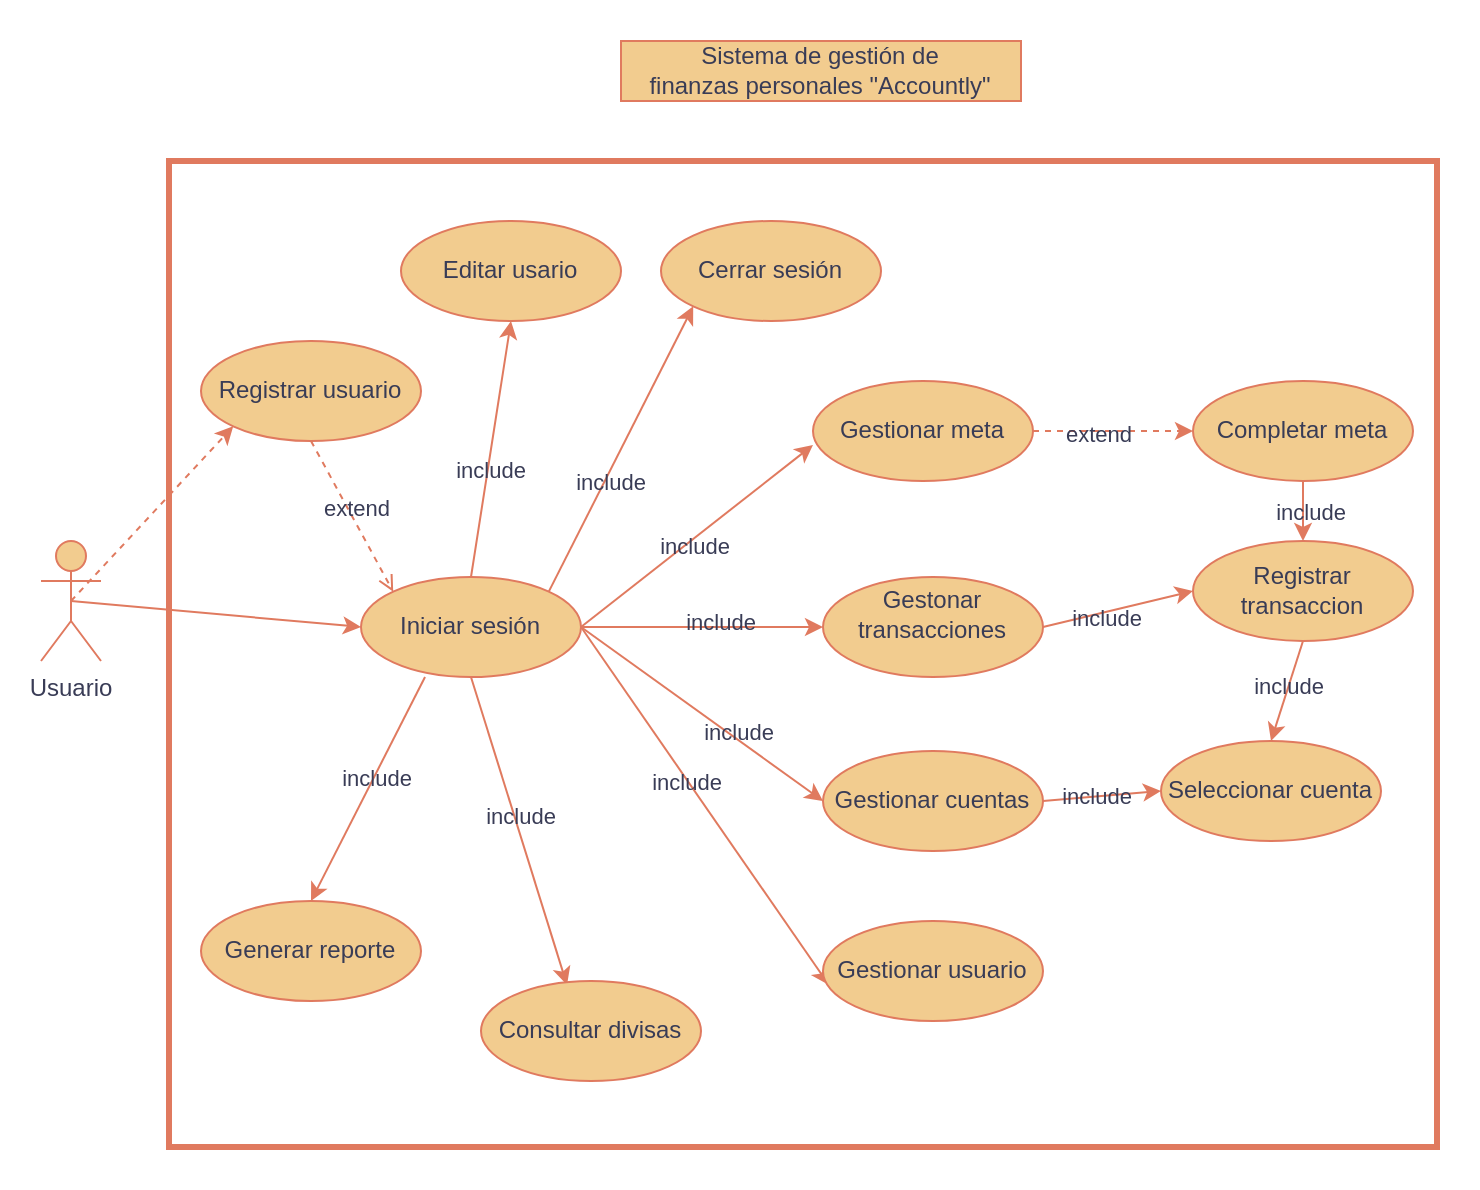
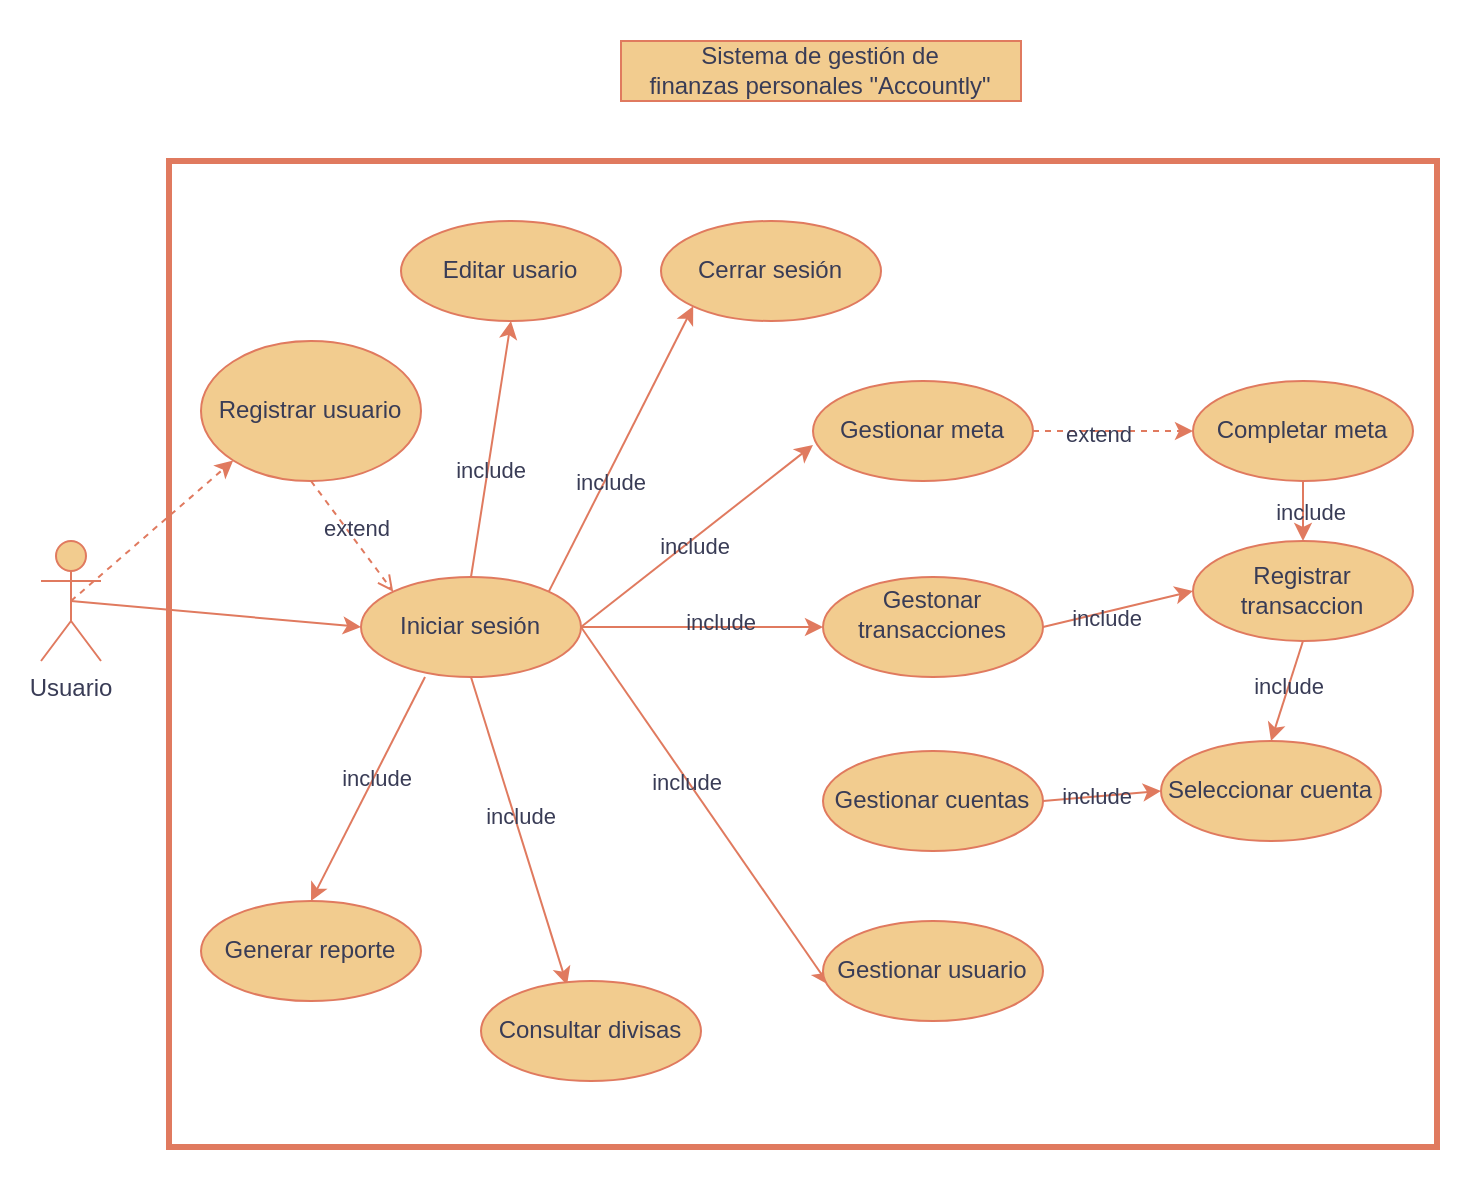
  <mxCell id="0" />
  <mxCell id="1" parent="0" />
  <mxCell id="2" value="" style="rounded=0;whiteSpace=wrap;html=1;strokeColor=#E07A5F;fillColor=none;strokeWidth=3;labelBackgroundColor=none;fontColor=#393C56;" parent="1" vertex="1"><mxGeometry x="84" y="80" width="634" height="493" as="geometry" /></mxCell>
  <mxCell id="3" style="rounded=0;orthogonalLoop=1;jettySize=auto;html=1;exitX=0.5;exitY=0.5;exitDx=0;exitDy=0;exitPerimeter=0;entryX=0;entryY=0.5;entryDx=0;entryDy=0;labelBackgroundColor=none;strokeColor=#E07A5F;fontColor=default;" edge="1" parent="1" source="5" target="22"><mxGeometry relative="1" as="geometry" /></mxCell>
  <mxCell id="4" style="rounded=0;orthogonalLoop=1;jettySize=auto;html=1;exitX=0.5;exitY=0.5;exitDx=0;exitDy=0;exitPerimeter=0;entryX=0;entryY=1;entryDx=0;entryDy=0;dashed=1;labelBackgroundColor=none;strokeColor=#E07A5F;fontColor=default;" edge="1" parent="1" source="5" target="25"><mxGeometry relative="1" as="geometry" /></mxCell>
  <mxCell id="5" value="Usuario" style="shape=umlActor;verticalLabelPosition=bottom;verticalAlign=top;html=1;outlineConnect=0;fontColor=#393C56;labelBackgroundColor=none;fillColor=#F2CC8F;strokeColor=#E07A5F;" parent="1" vertex="1"><mxGeometry x="20" y="270" width="30" height="60" as="geometry" /></mxCell>
  <mxCell id="6" style="rounded=0;orthogonalLoop=1;jettySize=auto;html=1;exitX=0.291;exitY=1;exitDx=0;exitDy=0;entryX=0.5;entryY=0;entryDx=0;entryDy=0;exitPerimeter=0;labelBackgroundColor=none;strokeColor=#E07A5F;fontColor=default;" edge="1" parent="1" source="22" target="36"><mxGeometry relative="1" as="geometry" /></mxCell>
  <mxCell id="7" value="include" style="edgeLabel;html=1;align=center;verticalAlign=middle;resizable=0;points=[];labelBackgroundColor=none;fontColor=#393C56;" vertex="1" connectable="0" parent="6"><mxGeometry x="-0.117" y="1" relative="1" as="geometry"><mxPoint y="1" as="offset" /></mxGeometry></mxCell>
  <mxCell id="8" style="rounded=0;orthogonalLoop=1;jettySize=auto;html=1;exitX=0.5;exitY=1;exitDx=0;exitDy=0;entryX=0.391;entryY=0.04;entryDx=0;entryDy=0;entryPerimeter=0;labelBackgroundColor=none;strokeColor=#E07A5F;fontColor=default;" edge="1" parent="1" source="22" target="42"><mxGeometry relative="1" as="geometry" /></mxCell>
  <mxCell id="9" value="include" style="edgeLabel;html=1;align=center;verticalAlign=middle;resizable=0;points=[];labelBackgroundColor=none;fontColor=#393C56;" vertex="1" connectable="0" parent="8"><mxGeometry x="-0.079" y="3" relative="1" as="geometry"><mxPoint as="offset" /></mxGeometry></mxCell>
- <mxCell id="10" style="rounded=0;orthogonalLoop=1;jettySize=auto;html=1;exitX=1;exitY=0.5;exitDx=0;exitDy=0;entryX=0;entryY=0.5;entryDx=0;entryDy=0;labelBackgroundColor=none;strokeColor=#E07A5F;fontColor=default;" edge="1" parent="1" source="22" target="28"><mxGeometry relative="1" as="geometry" /></mxCell>
- <mxCell id="11" value="include" style="edgeLabel;html=1;align=center;verticalAlign=middle;resizable=0;points=[];labelBackgroundColor=none;fontColor=#393C56;" vertex="1" connectable="0" parent="10"><mxGeometry x="0.257" y="3" relative="1" as="geometry"><mxPoint as="offset" /></mxGeometry></mxCell>
  <mxCell id="12" style="rounded=0;orthogonalLoop=1;jettySize=auto;html=1;entryX=0;entryY=0.64;entryDx=0;entryDy=0;entryPerimeter=0;exitX=1;exitY=0.5;exitDx=0;exitDy=0;labelBackgroundColor=none;strokeColor=#E07A5F;fontColor=default;" edge="1" parent="1" source="22" target="31"><mxGeometry relative="1" as="geometry" /></mxCell>
  <mxCell id="13" value="include" style="edgeLabel;html=1;align=center;verticalAlign=middle;resizable=0;points=[];labelBackgroundColor=none;fontColor=#393C56;" vertex="1" connectable="0" parent="12"><mxGeometry x="-0.067" y="-3" relative="1" as="geometry"><mxPoint as="offset" /></mxGeometry></mxCell>
  <mxCell id="14" style="rounded=0;orthogonalLoop=1;jettySize=auto;html=1;entryX=0;entryY=0.5;entryDx=0;entryDy=0;exitX=1;exitY=0.5;exitDx=0;exitDy=0;labelBackgroundColor=none;strokeColor=#E07A5F;fontColor=default;" edge="1" parent="1" source="22" target="35"><mxGeometry relative="1" as="geometry" /></mxCell>
  <mxCell id="15" value="include" style="edgeLabel;html=1;align=center;verticalAlign=middle;resizable=0;points=[];labelBackgroundColor=none;fontColor=#393C56;" vertex="1" connectable="0" parent="14"><mxGeometry x="0.141" y="3" relative="1" as="geometry"><mxPoint as="offset" /></mxGeometry></mxCell>
  <mxCell id="16" style="rounded=0;orthogonalLoop=1;jettySize=auto;html=1;entryX=0.027;entryY=0.64;entryDx=0;entryDy=0;entryPerimeter=0;exitX=1;exitY=0.5;exitDx=0;exitDy=0;labelBackgroundColor=none;strokeColor=#E07A5F;fontColor=default;" edge="1" parent="1" source="22" target="32"><mxGeometry relative="1" as="geometry" /></mxCell>
  <mxCell id="17" value="include" style="edgeLabel;html=1;align=center;verticalAlign=middle;resizable=0;points=[];labelBackgroundColor=none;fontColor=#393C56;" vertex="1" connectable="0" parent="16"><mxGeometry x="-0.147" y="-1" relative="1" as="geometry"><mxPoint as="offset" /></mxGeometry></mxCell>
  <mxCell id="18" style="rounded=0;orthogonalLoop=1;jettySize=auto;html=1;exitX=0.5;exitY=0;exitDx=0;exitDy=0;entryX=0.5;entryY=1;entryDx=0;entryDy=0;labelBackgroundColor=none;strokeColor=#E07A5F;fontColor=default;" edge="1" parent="1" source="22" target="43"><mxGeometry relative="1" as="geometry" /></mxCell>
  <mxCell id="19" value="include" style="edgeLabel;html=1;align=center;verticalAlign=middle;resizable=0;points=[];labelBackgroundColor=none;fontColor=#393C56;" vertex="1" connectable="0" parent="18"><mxGeometry x="-0.17" y="-1" relative="1" as="geometry"><mxPoint as="offset" /></mxGeometry></mxCell>
  <mxCell id="20" style="rounded=0;orthogonalLoop=1;jettySize=auto;html=1;exitX=1;exitY=0;exitDx=0;exitDy=0;entryX=0;entryY=1;entryDx=0;entryDy=0;labelBackgroundColor=none;strokeColor=#E07A5F;fontColor=default;" edge="1" parent="1" source="22" target="41"><mxGeometry relative="1" as="geometry" /></mxCell>
  <mxCell id="21" value="include" style="edgeLabel;html=1;align=center;verticalAlign=middle;resizable=0;points=[];labelBackgroundColor=none;fontColor=#393C56;" vertex="1" connectable="0" parent="20"><mxGeometry x="-0.212" y="-2" relative="1" as="geometry"><mxPoint as="offset" /></mxGeometry></mxCell>
  <mxCell id="22" value="Iniciar sesión" style="ellipse;whiteSpace=wrap;html=1;fontColor=#393C56;labelBackgroundColor=none;fillColor=#F2CC8F;strokeColor=#E07A5F;" parent="1" vertex="1"><mxGeometry x="180" y="288" width="110" height="50" as="geometry" /></mxCell>
  <mxCell id="23" style="rounded=0;orthogonalLoop=1;jettySize=auto;html=1;exitX=0.5;exitY=1;exitDx=0;exitDy=0;entryX=0;entryY=0;entryDx=0;entryDy=0;dashed=1;labelBackgroundColor=none;strokeColor=#E07A5F;fontColor=default;endArrow=open;" edge="1" parent="1" source="25" target="22"><mxGeometry relative="1" as="geometry" /></mxCell>
  <mxCell id="24" value="extend" style="edgeLabel;html=1;align=center;verticalAlign=middle;resizable=0;points=[];labelBackgroundColor=none;fontColor=#393C56;" vertex="1" connectable="0" parent="23"><mxGeometry x="-0.068" y="4" relative="1" as="geometry"><mxPoint as="offset" /></mxGeometry></mxCell>
- <mxCell id="25" value="Registrar usuario" style="ellipse;whiteSpace=wrap;html=1;fontColor=#393C56;labelBackgroundColor=none;fillColor=#F2CC8F;strokeColor=#E07A5F;" parent="1" vertex="1"><mxGeometry x="100" y="170" width="110" height="50" as="geometry" /></mxCell>
+ <mxCell id="25" value="Registrar usuario" style="ellipse;whiteSpace=wrap;html=1;fontColor=#393C56;labelBackgroundColor=none;fillColor=#F2CC8F;strokeColor=#E07A5F;" parent="1" vertex="1"><mxGeometry x="100" y="170" width="110" height="70" as="geometry" /></mxCell>
  <mxCell id="26" style="rounded=0;orthogonalLoop=1;jettySize=auto;html=1;exitX=1;exitY=0.5;exitDx=0;exitDy=0;entryX=0;entryY=0.5;entryDx=0;entryDy=0;labelBackgroundColor=none;strokeColor=#E07A5F;fontColor=default;" edge="1" parent="1" source="28" target="44"><mxGeometry relative="1" as="geometry" /></mxCell>
  <mxCell id="27" value="include" style="edgeLabel;html=1;align=center;verticalAlign=middle;resizable=0;points=[];labelBackgroundColor=none;fontColor=#393C56;" vertex="1" connectable="0" parent="26"><mxGeometry x="-0.086" relative="1" as="geometry"><mxPoint as="offset" /></mxGeometry></mxCell>
  <mxCell id="28" value="Gestionar cuentas" style="ellipse;whiteSpace=wrap;html=1;fontColor=#393C56;labelBackgroundColor=none;fillColor=#F2CC8F;strokeColor=#E07A5F;" parent="1" vertex="1"><mxGeometry x="411" y="375" width="110" height="50" as="geometry" /></mxCell>
  <mxCell id="29" style="edgeStyle=orthogonalEdgeStyle;rounded=0;orthogonalLoop=1;jettySize=auto;html=1;exitX=1;exitY=0.5;exitDx=0;exitDy=0;entryX=0;entryY=0.5;entryDx=0;entryDy=0;strokeColor=#E07A5F;fontColor=default;fillColor=#F2CC8F;dashed=1;labelBackgroundColor=none;" edge="1" parent="1" source="31" target="39"><mxGeometry relative="1" as="geometry" /></mxCell>
  <mxCell id="30" value="extend" style="edgeLabel;html=1;align=center;verticalAlign=middle;resizable=0;points=[];fontColor=#393C56;labelBackgroundColor=none;" vertex="1" connectable="0" parent="29"><mxGeometry x="-0.208" y="-1" relative="1" as="geometry"><mxPoint as="offset" /></mxGeometry></mxCell>
  <mxCell id="31" value="Gestionar meta" style="ellipse;whiteSpace=wrap;html=1;fontColor=#393C56;labelBackgroundColor=none;fillColor=#F2CC8F;strokeColor=#E07A5F;" parent="1" vertex="1"><mxGeometry x="406" y="190" width="110" height="50" as="geometry" /></mxCell>
  <mxCell id="32" value="Gestionar usuario" style="ellipse;whiteSpace=wrap;html=1;fontColor=#393C56;labelBackgroundColor=none;fillColor=#F2CC8F;strokeColor=#E07A5F;" parent="1" vertex="1"><mxGeometry x="411" y="460" width="110" height="50" as="geometry" /></mxCell>
  <mxCell id="33" style="rounded=0;orthogonalLoop=1;jettySize=auto;html=1;exitX=1;exitY=0.5;exitDx=0;exitDy=0;entryX=0;entryY=0.5;entryDx=0;entryDy=0;labelBackgroundColor=none;strokeColor=#E07A5F;fontColor=default;" edge="1" parent="1" source="35" target="47"><mxGeometry relative="1" as="geometry" /></mxCell>
  <mxCell id="34" value="include" style="edgeLabel;html=1;align=center;verticalAlign=middle;resizable=0;points=[];labelBackgroundColor=none;fontColor=#393C56;" vertex="1" connectable="0" parent="33"><mxGeometry x="-0.163" y="-3" relative="1" as="geometry"><mxPoint as="offset" /></mxGeometry></mxCell>
  <mxCell id="35" value="Gestonar transacciones&lt;p class=&quot;MsoNormal&quot;&gt;&lt;span style=&quot;font-size: 9pt; line-height: 107%; font-family: Helvetica, sans-serif; background-image: initial; background-position: initial; background-size: initial; background-repeat: initial; background-attachment: initial; background-origin: initial; background-clip: initial;&quot;&gt;&lt;/span&gt;&lt;/p&gt;" style="ellipse;whiteSpace=wrap;html=1;fontColor=#393C56;labelBackgroundColor=none;fillColor=#F2CC8F;strokeColor=#E07A5F;" parent="1" vertex="1"><mxGeometry x="411" y="288" width="110" height="50" as="geometry" /></mxCell>
  <mxCell id="36" value="Generar reporte" style="ellipse;whiteSpace=wrap;html=1;fontColor=#393C56;labelBackgroundColor=none;fillColor=#F2CC8F;strokeColor=#E07A5F;" parent="1" vertex="1"><mxGeometry x="100" y="450" width="110" height="50" as="geometry" /></mxCell>
  <mxCell id="37" style="rounded=0;orthogonalLoop=1;jettySize=auto;html=1;exitX=0.5;exitY=1;exitDx=0;exitDy=0;entryX=0.5;entryY=0;entryDx=0;entryDy=0;labelBackgroundColor=none;strokeColor=#E07A5F;fontColor=default;" edge="1" parent="1" source="39" target="47"><mxGeometry relative="1" as="geometry" /></mxCell>
  <mxCell id="38" value="include" style="edgeLabel;html=1;align=center;verticalAlign=middle;resizable=0;points=[];labelBackgroundColor=none;fontColor=#393C56;" vertex="1" connectable="0" parent="37"><mxGeometry y="3" relative="1" as="geometry"><mxPoint as="offset" /></mxGeometry></mxCell>
  <mxCell id="39" value="Completar meta" style="ellipse;whiteSpace=wrap;html=1;fontColor=#393C56;labelBackgroundColor=none;fillColor=#F2CC8F;strokeColor=#E07A5F;" parent="1" vertex="1"><mxGeometry x="596" y="190" width="110" height="50" as="geometry" /></mxCell>
  <mxCell id="40" value="&lt;p class=&quot;MsoNormal&quot;&gt;Sistema de gestión de&lt;br/&gt;finanzas personales &quot;Accountly&quot;&lt;/p&gt;" style="text;html=1;align=center;verticalAlign=middle;whiteSpace=wrap;rounded=0;fillColor=#F2CC8F;strokeColor=#E07A5F;fontColor=#393C56;labelBackgroundColor=none;" parent="1" vertex="1"><mxGeometry x="310" y="20" width="200" height="30" as="geometry" /></mxCell>
  <mxCell id="41" value="Cerrar sesión" style="ellipse;whiteSpace=wrap;html=1;fontColor=#393C56;labelBackgroundColor=none;fillColor=#F2CC8F;strokeColor=#E07A5F;" vertex="1" parent="1"><mxGeometry x="330" y="110" width="110" height="50" as="geometry" /></mxCell>
  <mxCell id="42" value="Consultar divisas" style="ellipse;whiteSpace=wrap;html=1;fontColor=#393C56;labelBackgroundColor=none;fillColor=#F2CC8F;strokeColor=#E07A5F;" vertex="1" parent="1"><mxGeometry x="240" y="490" width="110" height="50" as="geometry" /></mxCell>
  <mxCell id="43" value="Editar usario" style="ellipse;whiteSpace=wrap;html=1;fontColor=#393C56;labelBackgroundColor=none;fillColor=#F2CC8F;strokeColor=#E07A5F;" vertex="1" parent="1"><mxGeometry x="200" y="110" width="110" height="50" as="geometry" /></mxCell>
  <mxCell id="44" value="Seleccionar cuenta" style="ellipse;whiteSpace=wrap;html=1;fontColor=#393C56;labelBackgroundColor=none;fillColor=#F2CC8F;strokeColor=#E07A5F;" vertex="1" parent="1"><mxGeometry x="580" y="370" width="110" height="50" as="geometry" /></mxCell>
  <mxCell id="45" style="rounded=0;orthogonalLoop=1;jettySize=auto;html=1;exitX=0.5;exitY=1;exitDx=0;exitDy=0;entryX=0.5;entryY=0;entryDx=0;entryDy=0;labelBackgroundColor=none;strokeColor=#E07A5F;fontColor=default;" edge="1" parent="1" source="47" target="44"><mxGeometry relative="1" as="geometry" /></mxCell>
  <mxCell id="46" value="include" style="edgeLabel;html=1;align=center;verticalAlign=middle;resizable=0;points=[];labelBackgroundColor=none;fontColor=#393C56;" vertex="1" connectable="0" parent="45"><mxGeometry x="-0.084" relative="1" as="geometry"><mxPoint as="offset" /></mxGeometry></mxCell>
  <mxCell id="47" value="Registrar transaccion" style="ellipse;whiteSpace=wrap;html=1;fontColor=#393C56;labelBackgroundColor=none;fillColor=#F2CC8F;strokeColor=#E07A5F;" vertex="1" parent="1"><mxGeometry x="596" y="270" width="110" height="50" as="geometry" /></mxCell>
